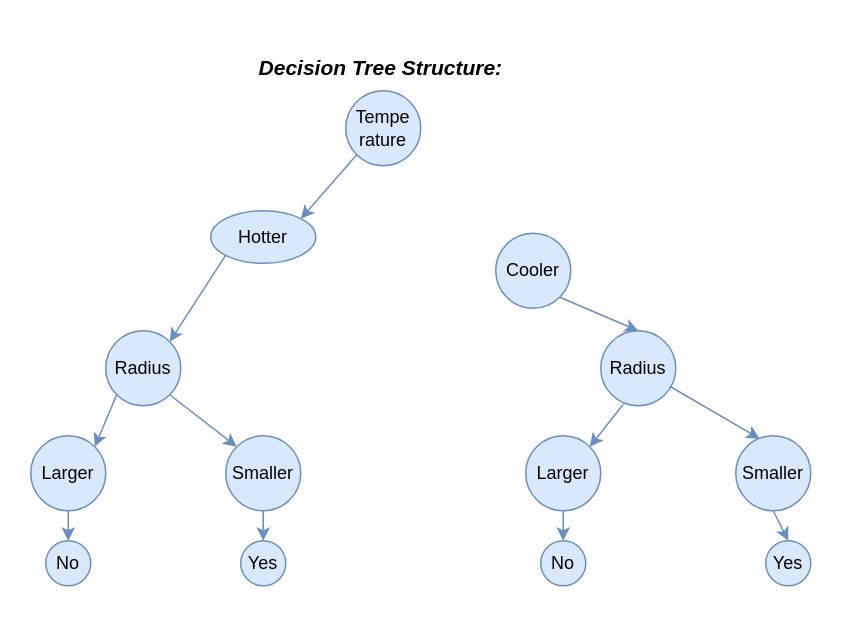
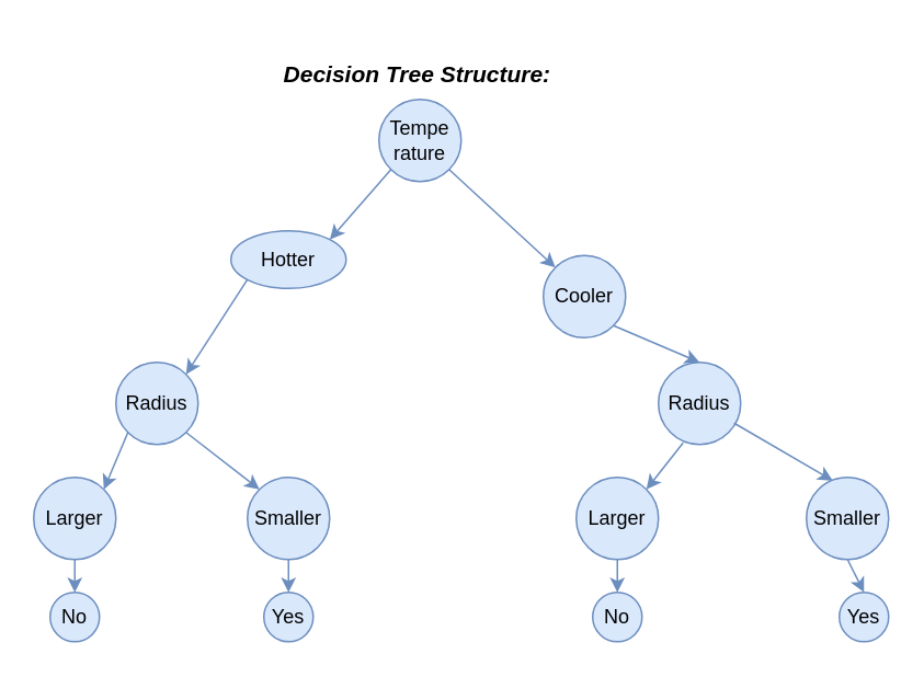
  <mxCell id="0" />
  <mxCell id="1" parent="0" />
  <mxCell id="2" value="Tempe&lt;br&gt;rature" style="ellipse;whiteSpace=wrap;html=1;aspect=fixed;fillColor=#dae8fc;strokeColor=#6c8ebf;" vertex="1" parent="1"><mxGeometry x="230" y="60" width="50" height="50" as="geometry" /></mxCell>
  <mxCell id="3" value="Cooler" style="ellipse;whiteSpace=wrap;html=1;aspect=fixed;fillColor=#dae8fc;strokeColor=#6c8ebf;" vertex="1" parent="1"><mxGeometry x="330" y="155" width="50" height="50" as="geometry" /></mxCell>
  <mxCell id="4" value="Hotter" style="ellipse;whiteSpace=wrap;html=1;aspect=fixed;fillColor=#dae8fc;strokeColor=#6c8ebf;" vertex="1" parent="1"><mxGeometry x="140" y="140" width="70" height="35" as="geometry" /></mxCell>
  <mxCell id="5" value="Radius" style="ellipse;whiteSpace=wrap;html=1;aspect=fixed;fillColor=#dae8fc;strokeColor=#6c8ebf;" vertex="1" parent="1"><mxGeometry x="70" y="220" width="50" height="50" as="geometry" /></mxCell>
  <mxCell id="6" value="Radius" style="ellipse;whiteSpace=wrap;html=1;aspect=fixed;fillColor=#dae8fc;strokeColor=#6c8ebf;" vertex="1" parent="1"><mxGeometry x="400" y="220" width="50" height="50" as="geometry" /></mxCell>
  <mxCell id="7" value="Larger" style="ellipse;whiteSpace=wrap;html=1;aspect=fixed;fillColor=#dae8fc;strokeColor=#6c8ebf;" vertex="1" parent="1"><mxGeometry x="20" y="290" width="50" height="50" as="geometry" /></mxCell>
  <mxCell id="8" value="Smaller" style="ellipse;whiteSpace=wrap;html=1;aspect=fixed;fillColor=#dae8fc;strokeColor=#6c8ebf;" vertex="1" parent="1"><mxGeometry x="150" y="290" width="50" height="50" as="geometry" /></mxCell>
  <mxCell id="9" value="Larger" style="ellipse;whiteSpace=wrap;html=1;aspect=fixed;fillColor=#dae8fc;strokeColor=#6c8ebf;" vertex="1" parent="1"><mxGeometry x="350" y="290" width="50" height="50" as="geometry" /></mxCell>
  <mxCell id="10" value="Smaller" style="ellipse;whiteSpace=wrap;html=1;aspect=fixed;fillColor=#dae8fc;strokeColor=#6c8ebf;" vertex="1" parent="1"><mxGeometry x="490" y="290" width="50" height="50" as="geometry" /></mxCell>
  <mxCell id="11" value="" style="endArrow=classic;html=1;rounded=0;exitX=0;exitY=1;exitDx=0;exitDy=0;entryX=1;entryY=0;entryDx=0;entryDy=0;fillColor=#dae8fc;strokeColor=#6c8ebf;" edge="1" parent="1" source="2" target="4"><mxGeometry width="50" height="50" relative="1" as="geometry"><mxPoint x="-30" y="140" as="sourcePoint" /><mxPoint x="20" y="90" as="targetPoint" /></mxGeometry></mxCell>
  <mxCell id="12" value="" style="endArrow=classic;html=1;rounded=0;exitX=0;exitY=1;exitDx=0;exitDy=0;entryX=1;entryY=0;entryDx=0;entryDy=0;fillColor=#dae8fc;strokeColor=#6c8ebf;" edge="1" parent="1" source="4" target="5"><mxGeometry width="50" height="50" relative="1" as="geometry"><mxPoint x="-120" y="260" as="sourcePoint" /><mxPoint x="-70" y="210" as="targetPoint" /></mxGeometry></mxCell>
  <mxCell id="13" value="" style="endArrow=classic;html=1;rounded=0;entryX=1;entryY=0;entryDx=0;entryDy=0;exitX=0;exitY=1;exitDx=0;exitDy=0;fillColor=#dae8fc;strokeColor=#6c8ebf;" edge="1" parent="1" source="5" target="7"><mxGeometry width="50" height="50" relative="1" as="geometry"><mxPoint x="-10" y="210" as="sourcePoint" /><mxPoint x="40" y="160" as="targetPoint" /></mxGeometry></mxCell>
  <mxCell id="14" value="" style="endArrow=classic;html=1;rounded=0;exitX=1;exitY=1;exitDx=0;exitDy=0;entryX=0;entryY=0;entryDx=0;entryDy=0;fillColor=#dae8fc;strokeColor=#6c8ebf;" edge="1" parent="1" source="5" target="8"><mxGeometry width="50" height="50" relative="1" as="geometry"><mxPoint x="110" y="390" as="sourcePoint" /><mxPoint x="160" y="340" as="targetPoint" /></mxGeometry></mxCell>
+ <mxCell id="15" value="" style="endArrow=classic;html=1;rounded=0;exitX=1;exitY=1;exitDx=0;exitDy=0;entryX=0;entryY=0;entryDx=0;entryDy=0;fillColor=#dae8fc;strokeColor=#6c8ebf;" edge="1" parent="1" source="2" target="3"><mxGeometry width="50" height="50" relative="1" as="geometry"><mxPoint x="360" y="120" as="sourcePoint" /><mxPoint x="410" y="70" as="targetPoint" /></mxGeometry></mxCell>
  <mxCell id="16" value="" style="endArrow=classic;html=1;rounded=0;exitX=1;exitY=1;exitDx=0;exitDy=0;entryX=0.5;entryY=0;entryDx=0;entryDy=0;fillColor=#dae8fc;strokeColor=#6c8ebf;" edge="1" parent="1" source="3" target="6"><mxGeometry width="50" height="50" relative="1" as="geometry"><mxPoint x="460" y="160" as="sourcePoint" /><mxPoint x="510" y="110" as="targetPoint" /></mxGeometry></mxCell>
  <mxCell id="17" value="" style="endArrow=classic;html=1;rounded=0;exitX=0.92;exitY=0.74;exitDx=0;exitDy=0;exitPerimeter=0;entryX=0.32;entryY=0.04;entryDx=0;entryDy=0;entryPerimeter=0;fillColor=#dae8fc;strokeColor=#6c8ebf;" edge="1" parent="1" source="6" target="10"><mxGeometry width="50" height="50" relative="1" as="geometry"><mxPoint x="470" y="200" as="sourcePoint" /><mxPoint x="520" y="150" as="targetPoint" /></mxGeometry></mxCell>
  <mxCell id="18" value="" style="endArrow=classic;html=1;rounded=0;exitX=0.3;exitY=0.98;exitDx=0;exitDy=0;exitPerimeter=0;entryX=1;entryY=0;entryDx=0;entryDy=0;fillColor=#dae8fc;strokeColor=#6c8ebf;" edge="1" parent="1" source="6" target="9"><mxGeometry width="50" height="50" relative="1" as="geometry"><mxPoint x="320" y="330" as="sourcePoint" /><mxPoint x="370" y="280" as="targetPoint" /></mxGeometry></mxCell>
  <mxCell id="19" value="No" style="ellipse;whiteSpace=wrap;html=1;aspect=fixed;fillColor=#dae8fc;strokeColor=#6c8ebf;" vertex="1" parent="1"><mxGeometry x="30" y="360" width="30" height="30" as="geometry" /></mxCell>
  <mxCell id="20" value="Yes" style="ellipse;whiteSpace=wrap;html=1;aspect=fixed;fillColor=#dae8fc;strokeColor=#6c8ebf;" vertex="1" parent="1"><mxGeometry x="160" y="360" width="30" height="30" as="geometry" /></mxCell>
  <mxCell id="21" value="No" style="ellipse;whiteSpace=wrap;html=1;aspect=fixed;fillColor=#dae8fc;strokeColor=#6c8ebf;" vertex="1" parent="1"><mxGeometry x="360" y="360" width="30" height="30" as="geometry" /></mxCell>
  <mxCell id="22" value="Yes" style="ellipse;whiteSpace=wrap;html=1;aspect=fixed;fillColor=#dae8fc;strokeColor=#6c8ebf;" vertex="1" parent="1"><mxGeometry x="510" y="360" width="30" height="30" as="geometry" /></mxCell>
  <mxCell id="23" value="" style="endArrow=classic;html=1;rounded=0;exitX=0.5;exitY=1;exitDx=0;exitDy=0;fillColor=#dae8fc;strokeColor=#6c8ebf;" edge="1" parent="1" source="7" target="19"><mxGeometry width="50" height="50" relative="1" as="geometry"><mxPoint x="70" y="460" as="sourcePoint" /><mxPoint x="120" y="410" as="targetPoint" /></mxGeometry></mxCell>
  <mxCell id="24" value="" style="endArrow=classic;html=1;rounded=0;exitX=0.5;exitY=1;exitDx=0;exitDy=0;entryX=0.5;entryY=0;entryDx=0;entryDy=0;fillColor=#dae8fc;strokeColor=#6c8ebf;" edge="1" parent="1" source="8" target="20"><mxGeometry width="50" height="50" relative="1" as="geometry"><mxPoint x="260" y="390" as="sourcePoint" /><mxPoint x="310" y="340" as="targetPoint" /></mxGeometry></mxCell>
  <mxCell id="25" value="" style="endArrow=classic;html=1;rounded=0;exitX=0.5;exitY=1;exitDx=0;exitDy=0;entryX=0.5;entryY=0;entryDx=0;entryDy=0;fillColor=#dae8fc;strokeColor=#6c8ebf;" edge="1" parent="1" source="9" target="21"><mxGeometry width="50" height="50" relative="1" as="geometry"><mxPoint x="310" y="400" as="sourcePoint" /><mxPoint x="360" y="350" as="targetPoint" /></mxGeometry></mxCell>
  <mxCell id="26" value="" style="endArrow=classic;html=1;rounded=0;exitX=0.5;exitY=1;exitDx=0;exitDy=0;entryX=0.5;entryY=0;entryDx=0;entryDy=0;fillColor=#dae8fc;strokeColor=#6c8ebf;" edge="1" parent="1" source="10" target="22"><mxGeometry width="50" height="50" relative="1" as="geometry"><mxPoint x="460" y="410" as="sourcePoint" /><mxPoint x="510" y="360" as="targetPoint" /></mxGeometry></mxCell>
  <mxCell id="27" value="&lt;p class=&quot;MsoNormal&quot;&gt;&lt;b&gt;&lt;i&gt;&lt;font style=&quot;font-size: 14px;&quot;&gt;Decision Tree Structure:&amp;nbsp;&lt;/font&gt;&lt;/i&gt;&lt;/b&gt;&lt;/p&gt;" style="text;html=1;align=center;verticalAlign=middle;resizable=0;points=[];autosize=1;strokeColor=none;fillColor=none;" vertex="1" parent="1"><mxGeometry x="160" width="190" height="50" as="geometry" y="20" /></mxCell>
